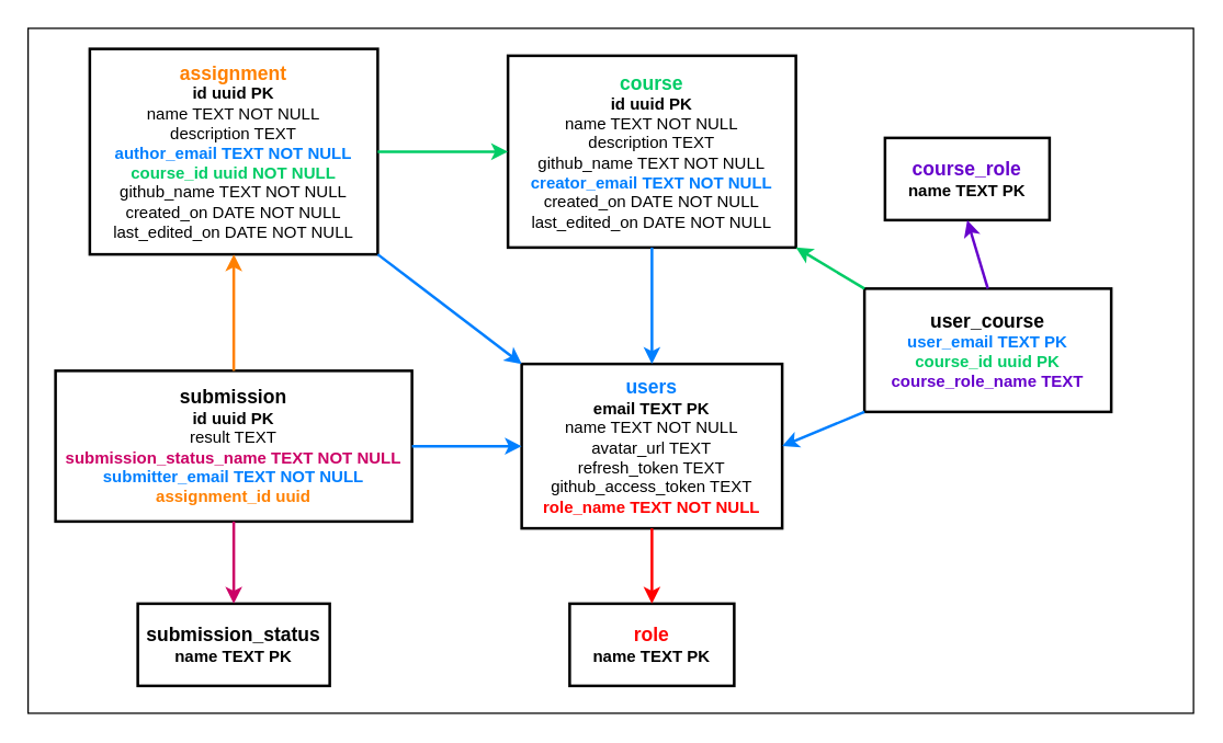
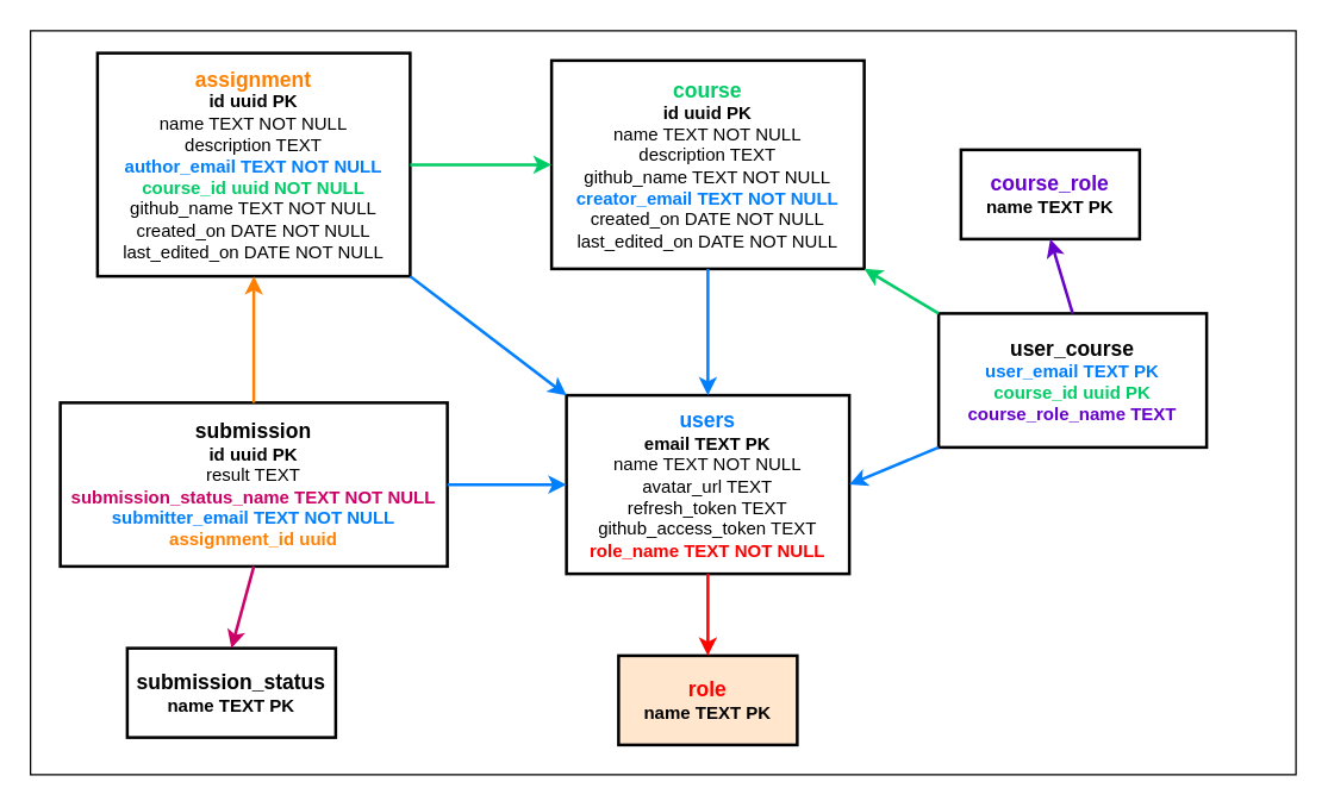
  <mxCell id="0" />
  <mxCell id="1" parent="0" />
  <mxCell id="2" value="" style="rounded=0;whiteSpace=wrap;html=1;fillColor=#FFFFFF;" vertex="1" parent="1"><mxGeometry width="850" height="500" as="geometry" x="20" y="20" /></mxCell>
- <mxCell id="3" value="&lt;font color=&quot;#ff0000&quot;&gt;&lt;b&gt;&lt;font style=&quot;font-size: 14px&quot;&gt;role&lt;/font&gt;&lt;/b&gt;&lt;br&gt;&lt;/font&gt;&lt;b&gt;name TEXT PK&lt;/b&gt;" style="rounded=0;whiteSpace=wrap;html=1;fillColor=#FFFFFF;fontColor=#000000;strokeColor=#000000;strokeWidth=2;" vertex="1" parent="1"><mxGeometry x="415" y="440" width="120" height="60" as="geometry" /></mxCell>
+ <mxCell id="3" value="&lt;font color=&quot;#ff0000&quot;&gt;&lt;b&gt;&lt;font style=&quot;font-size: 14px&quot;&gt;role&lt;/font&gt;&lt;/b&gt;&lt;br&gt;&lt;/font&gt;&lt;b&gt;name TEXT PK&lt;/b&gt;" style="rounded=0;whiteSpace=wrap;html=1;fillColor=#ffe6cc;fontColor=#000000;strokeColor=#000000;strokeWidth=2;" vertex="1" parent="1"><mxGeometry x="415" y="440" width="120" height="60" as="geometry" /></mxCell>
  <mxCell id="4" value="&lt;b style=&quot;font-size: 14px&quot;&gt;&lt;font color=&quot;#6600cc&quot;&gt;course_role&lt;br&gt;&lt;/font&gt;&lt;/b&gt;&lt;b&gt;name TEXT PK&lt;/b&gt;" style="rounded=0;whiteSpace=wrap;html=1;fillColor=#FFFFFF;fontColor=#000000;strokeColor=#000000;strokeWidth=2;" vertex="1" parent="1"><mxGeometry x="645" y="100" width="120" height="60" as="geometry" /></mxCell>
- <mxCell id="5" value="&lt;b&gt;&lt;font style=&quot;font-size: 14px&quot;&gt;submission_status&lt;/font&gt;&lt;/b&gt;&lt;br&gt;&lt;b&gt;name TEXT PK&lt;/b&gt;" style="rounded=0;whiteSpace=wrap;html=1;fillColor=#FFFFFF;fontColor=#000000;strokeColor=#000000;strokeWidth=2;" vertex="1" parent="1"><mxGeometry x="100" y="440" width="140" height="60" as="geometry" /></mxCell>
+ <mxCell id="5" value="&lt;b&gt;&lt;font style=&quot;font-size: 14px&quot;&gt;submission_status&lt;/font&gt;&lt;/b&gt;&lt;br&gt;&lt;b&gt;name TEXT PK&lt;/b&gt;" style="rounded=0;whiteSpace=wrap;html=1;fillColor=#FFFFFF;fontColor=#000000;strokeColor=#000000;strokeWidth=2;" vertex="1" parent="1"><mxGeometry x="85" y="435" width="140" height="60" as="geometry" /></mxCell>
  <mxCell id="6" value="&lt;font color=&quot;#007fff&quot;&gt;&lt;b&gt;&lt;font style=&quot;font-size: 14px&quot;&gt;users&lt;/font&gt;&lt;/b&gt;&lt;br&gt;&lt;/font&gt;&lt;b&gt;email TEXT PK&lt;/b&gt;&lt;br&gt;name TEXT NOT NULL&lt;br&gt;avatar_url TEXT&lt;br&gt;refresh_token TEXT&lt;br&gt;github_access_token TEXT&lt;br&gt;&lt;font color=&quot;#ff0000&quot;&gt;&lt;b&gt;role_name TEXT NOT NULL&lt;/b&gt;&lt;/font&gt;" style="rounded=0;whiteSpace=wrap;html=1;fillColor=#FFFFFF;fontColor=#000000;strokeColor=#000000;strokeWidth=2;" vertex="1" parent="1"><mxGeometry x="380" y="265" width="190" height="120" as="geometry" /></mxCell>
  <mxCell id="7" value="&lt;b&gt;&lt;font color=&quot;#00cc66&quot;&gt;&lt;font style=&quot;font-size: 14px&quot;&gt;course&lt;/font&gt;&lt;br&gt;&lt;/font&gt;id uuid PK&lt;/b&gt;&lt;br&gt;name TEXT NOT NULL&lt;br&gt;description TEXT&lt;br&gt;github_name TEXT NOT NULL&lt;br&gt;&lt;b&gt;&lt;font color=&quot;#007fff&quot;&gt;creator_email TEXT NOT NULL&lt;/font&gt;&lt;/b&gt;&lt;br&gt;created_on DATE NOT NULL&lt;br&gt;last_edited_on DATE NOT NULL" style="rounded=0;whiteSpace=wrap;html=1;fillColor=#FFFFFF;fontColor=#000000;strokeWidth=2;strokeColor=#000000;" vertex="1" parent="1"><mxGeometry x="370" y="40" width="210" height="140" as="geometry" /></mxCell>
  <mxCell id="8" value="&lt;b style=&quot;font-size: 14px&quot;&gt;&lt;font color=&quot;#ff8000&quot;&gt;assignment&lt;br&gt;&lt;/font&gt;&lt;/b&gt;&lt;b&gt;id uuid PK&lt;/b&gt;&lt;br&gt;name TEXT NOT NULL&lt;br&gt;description TEXT&lt;br&gt;&lt;b&gt;&lt;font color=&quot;#007fff&quot;&gt;author_email TEXT NOT NULL&lt;br&gt;&lt;/font&gt;&lt;font color=&quot;#00cc66&quot;&gt;course_id uuid NOT NULL&lt;/font&gt;&lt;br&gt;&lt;/b&gt;github_name TEXT NOT NULL&lt;br&gt;created_on DATE NOT NULL&lt;br&gt;last_edited_on DATE NOT NULL" style="rounded=0;whiteSpace=wrap;html=1;fillColor=#FFFFFF;fontColor=#000000;strokeWidth=2;strokeColor=#000000;" vertex="1" parent="1"><mxGeometry x="65" y="35" width="210" height="150" as="geometry" /></mxCell>
  <mxCell id="9" value="&lt;b&gt;&lt;font style=&quot;font-size: 14px&quot;&gt;submission&lt;/font&gt;&lt;br&gt;id uuid PK&lt;br&gt;&lt;/b&gt;result TEXT&lt;br&gt;&lt;b&gt;&lt;font color=&quot;#cc0066&quot;&gt;submission_status_name TEXT NOT NULL&lt;br&gt;&lt;/font&gt;&lt;font color=&quot;#007fff&quot;&gt;submitter_email TEXT NOT NULL&lt;br&gt;&lt;/font&gt;&lt;font color=&quot;#ff8000&quot;&gt;assignment_id uuid&lt;/font&gt;&lt;/b&gt;" style="rounded=0;whiteSpace=wrap;html=1;fillColor=#FFFFFF;fontColor=#000000;strokeColor=#000000;strokeWidth=2;" vertex="1" parent="1"><mxGeometry x="40" y="270" width="260" height="110" as="geometry" /></mxCell>
  <mxCell id="10" value="&lt;b style=&quot;font-size: 14px&quot;&gt;user_course&lt;br&gt;&lt;/b&gt;&lt;font color=&quot;#007fff&quot; style=&quot;font-weight: bold&quot;&gt;user_email TEXT PK&lt;br&gt;&lt;/font&gt;&lt;b&gt;&lt;font color=&quot;#00cc66&quot;&gt;course_id uuid PK&lt;br&gt;&lt;/font&gt;&lt;font color=&quot;#6600cc&quot;&gt;course_role_name TEXT&lt;/font&gt;&lt;/b&gt;" style="rounded=0;whiteSpace=wrap;html=1;fillColor=#FFFFFF;fontColor=#000000;strokeColor=#000000;strokeWidth=2;" vertex="1" parent="1"><mxGeometry x="630" y="210" width="180" height="90" as="geometry" /></mxCell>
  <mxCell id="11" value="" style="endArrow=classic;html=1;fontColor=#FF0000;exitX=0.5;exitY=1;exitDx=0;exitDy=0;entryX=0.5;entryY=0;entryDx=0;entryDy=0;strokeColor=#FF0000;jumpSize=6;strokeWidth=2;" edge="1" parent="1" source="6" target="3"><mxGeometry width="50" height="50" relative="1" as="geometry"><mxPoint x="450" y="475" as="sourcePoint" /><mxPoint x="500" y="425" as="targetPoint" /></mxGeometry></mxCell>
  <mxCell id="12" value="" style="endArrow=classic;html=1;fontColor=#FF0000;exitX=0.5;exitY=1;exitDx=0;exitDy=0;entryX=0.5;entryY=0;entryDx=0;entryDy=0;strokeColor=#007FFF;strokeWidth=2;" edge="1" parent="1" source="7" target="6"><mxGeometry width="50" height="50" relative="1" as="geometry"><mxPoint x="695" y="565" as="sourcePoint" /><mxPoint x="695" y="615" as="targetPoint" /></mxGeometry></mxCell>
  <mxCell id="13" value="" style="endArrow=classic;html=1;fontColor=#FF0000;exitX=1;exitY=1;exitDx=0;exitDy=0;entryX=0;entryY=0;entryDx=0;entryDy=0;strokeColor=#007FFF;strokeWidth=2;" edge="1" parent="1" source="8" target="6"><mxGeometry width="50" height="50" relative="1" as="geometry"><mxPoint x="500" y="275" as="sourcePoint" /><mxPoint x="500" y="335" as="targetPoint" /></mxGeometry></mxCell>
  <mxCell id="14" value="" style="endArrow=classic;html=1;fontColor=#FF0000;exitX=1;exitY=0.5;exitDx=0;exitDy=0;entryX=0;entryY=0.5;entryDx=0;entryDy=0;strokeColor=#00CC66;strokeWidth=2;" edge="1" parent="1" source="8" target="7"><mxGeometry width="50" height="50" relative="1" as="geometry"><mxPoint x="590" y="55" as="sourcePoint" /><mxPoint x="735" y="275" as="targetPoint" /></mxGeometry></mxCell>
  <mxCell id="15" value="" style="endArrow=classic;html=1;fontColor=#FF0000;exitX=0.5;exitY=0;exitDx=0;exitDy=0;entryX=0.5;entryY=1;entryDx=0;entryDy=0;strokeColor=#FF8000;strokeWidth=2;" edge="1" parent="1" source="9" target="8"><mxGeometry width="50" height="50" relative="1" as="geometry"><mxPoint x="420" y="195" as="sourcePoint" /><mxPoint x="565" y="415" as="targetPoint" /></mxGeometry></mxCell>
  <mxCell id="16" value="" style="endArrow=classic;html=1;fontColor=#FF0000;exitX=1;exitY=0.5;exitDx=0;exitDy=0;entryX=0;entryY=0.5;entryDx=0;entryDy=0;strokeColor=#007FFF;strokeWidth=2;" edge="1" parent="1" source="9" target="6"><mxGeometry width="50" height="50" relative="1" as="geometry"><mxPoint x="419" y="195" as="sourcePoint" /><mxPoint x="564" y="415" as="targetPoint" /></mxGeometry></mxCell>
  <mxCell id="17" value="" style="endArrow=classic;html=1;fontColor=#FF0000;entryX=0.5;entryY=0;entryDx=0;entryDy=0;strokeColor=#CC0066;strokeWidth=2;exitX=0.5;exitY=1;exitDx=0;exitDy=0;" edge="1" parent="1" source="9" target="5"><mxGeometry width="50" height="50" relative="1" as="geometry"><mxPoint x="110" y="450" as="sourcePoint" /><mxPoint x="340" y="195" as="targetPoint" /></mxGeometry></mxCell>
  <mxCell id="18" value="" style="endArrow=classic;html=1;fontColor=#FF0000;exitX=0;exitY=1;exitDx=0;exitDy=0;entryX=1;entryY=0.5;entryDx=0;entryDy=0;strokeColor=#007FFF;strokeWidth=2;" edge="1" parent="1" source="10" target="6"><mxGeometry width="50" height="50" relative="1" as="geometry"><mxPoint x="485" y="190" as="sourcePoint" /><mxPoint x="485" y="275" as="targetPoint" /></mxGeometry></mxCell>
  <mxCell id="19" value="" style="endArrow=classic;html=1;fontColor=#FF0000;exitX=0;exitY=0;exitDx=0;exitDy=0;entryX=1;entryY=1;entryDx=0;entryDy=0;strokeColor=#00CC66;strokeWidth=2;" edge="1" parent="1" source="10" target="7"><mxGeometry width="50" height="50" relative="1" as="geometry"><mxPoint x="610" y="160" as="sourcePoint" /><mxPoint x="705" y="160" as="targetPoint" /></mxGeometry></mxCell>
  <mxCell id="20" value="" style="endArrow=classic;html=1;fontColor=#FF0000;exitX=0.5;exitY=0;exitDx=0;exitDy=0;entryX=0.5;entryY=1;entryDx=0;entryDy=0;strokeColor=#6600CC;strokeWidth=2;" edge="1" parent="1" source="10" target="4"><mxGeometry width="50" height="50" relative="1" as="geometry"><mxPoint x="640" y="189" as="sourcePoint" /><mxPoint x="590" y="159" as="targetPoint" /></mxGeometry></mxCell>
